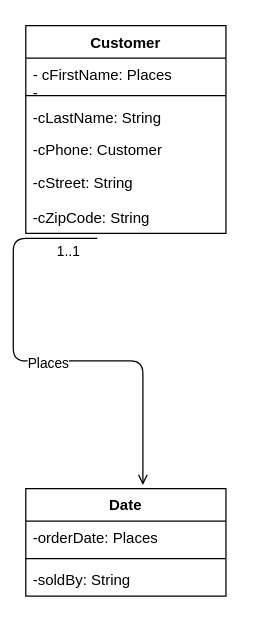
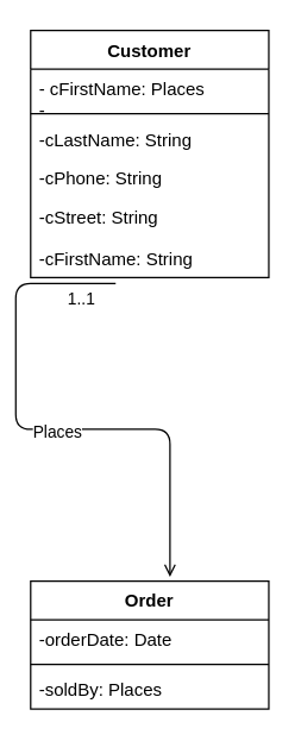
  <mxCell id="0" />
  <mxCell id="1" parent="0" />
  <mxCell id="2" value="Customer" style="swimlane;fontStyle=1;align=center;verticalAlign=top;childLayout=stackLayout;horizontal=1;startSize=26;horizontalStack=0;resizeParent=1;resizeParentMax=0;resizeLast=0;collapsible=1;marginBottom=0;" vertex="1" parent="1"><mxGeometry x="20" y="20" width="160" height="166" as="geometry" /></mxCell>
  <mxCell id="3" value="- cFirstName: Places&#10;-" style="text;strokeColor=none;fillColor=none;align=left;verticalAlign=top;spacingLeft=4;spacingRight=4;overflow=hidden;rotatable=0;points=[[0,0.5],[1,0.5]];portConstraint=eastwest;" vertex="1" parent="2"><mxGeometry y="26" width="160" height="26" as="geometry" /></mxCell>
  <mxCell id="4" value="" style="line;strokeWidth=1;fillColor=none;align=left;verticalAlign=middle;spacingTop=-1;spacingLeft=3;spacingRight=3;rotatable=0;labelPosition=right;points=[];portConstraint=eastwest;" vertex="1" parent="2"><mxGeometry y="52" width="160" height="8" as="geometry" /></mxCell>
  <mxCell id="5" value="-cLastName: String" style="text;strokeColor=none;fillColor=none;align=left;verticalAlign=top;spacingLeft=4;spacingRight=4;overflow=hidden;rotatable=0;points=[[0,0.5],[1,0.5]];portConstraint=eastwest;" vertex="1" parent="2"><mxGeometry y="60" width="160" height="26" as="geometry" /></mxCell>
- <mxCell id="6" value="-cPhone: Customer" style="text;strokeColor=none;fillColor=none;align=left;verticalAlign=top;spacingLeft=4;spacingRight=4;overflow=hidden;rotatable=0;points=[[0,0.5],[1,0.5]];portConstraint=eastwest;" vertex="1" parent="2"><mxGeometry y="86" width="160" height="26" as="geometry" /></mxCell>
+ <mxCell id="6" value="-cPhone: String" style="text;strokeColor=none;fillColor=none;align=left;verticalAlign=top;spacingLeft=4;spacingRight=4;overflow=hidden;rotatable=0;points=[[0,0.5],[1,0.5]];portConstraint=eastwest;" vertex="1" parent="2"><mxGeometry y="86" width="160" height="26" as="geometry" /></mxCell>
  <mxCell id="7" value="-cStreet: String" style="text;strokeColor=none;fillColor=none;align=left;verticalAlign=top;spacingLeft=4;spacingRight=4;overflow=hidden;rotatable=0;points=[[0,0.5],[1,0.5]];portConstraint=eastwest;" vertex="1" parent="2"><mxGeometry y="112" width="160" height="28" as="geometry" /></mxCell>
- <mxCell id="8" value="-cZipCode: String" style="text;strokeColor=none;fillColor=none;align=left;verticalAlign=top;spacingLeft=4;spacingRight=4;overflow=hidden;rotatable=0;points=[[0,0.5],[1,0.5]];portConstraint=eastwest;" vertex="1" parent="2"><mxGeometry y="140" width="160" height="26" as="geometry" /></mxCell>
- <mxCell id="9" value="Date" style="swimlane;fontStyle=1;align=center;verticalAlign=top;childLayout=stackLayout;horizontal=1;startSize=26;horizontalStack=0;resizeParent=1;resizeParentMax=0;resizeLast=0;collapsible=1;marginBottom=0;" vertex="1" parent="1"><mxGeometry x="20" y="390" width="160" height="86" as="geometry" /></mxCell>
- <mxCell id="10" value="-orderDate: Places" style="text;strokeColor=none;fillColor=none;align=left;verticalAlign=top;spacingLeft=4;spacingRight=4;overflow=hidden;rotatable=0;points=[[0,0.5],[1,0.5]];portConstraint=eastwest;" vertex="1" parent="9"><mxGeometry y="26" width="160" height="26" as="geometry" /></mxCell>
+ <mxCell id="8" value="-cFirstName: String" style="text;strokeColor=none;fillColor=none;align=left;verticalAlign=top;spacingLeft=4;spacingRight=4;overflow=hidden;rotatable=0;points=[[0,0.5],[1,0.5]];portConstraint=eastwest;" vertex="1" parent="2"><mxGeometry y="140" width="160" height="26" as="geometry" /></mxCell>
+ <mxCell id="9" value="Order" style="swimlane;fontStyle=1;align=center;verticalAlign=top;childLayout=stackLayout;horizontal=1;startSize=26;horizontalStack=0;resizeParent=1;resizeParentMax=0;resizeLast=0;collapsible=1;marginBottom=0;" vertex="1" parent="1"><mxGeometry x="20" y="390" width="160" height="86" as="geometry" /></mxCell>
+ <mxCell id="10" value="-orderDate: Date" style="text;strokeColor=none;fillColor=none;align=left;verticalAlign=top;spacingLeft=4;spacingRight=4;overflow=hidden;rotatable=0;points=[[0,0.5],[1,0.5]];portConstraint=eastwest;" vertex="1" parent="9"><mxGeometry y="26" width="160" height="26" as="geometry" /></mxCell>
  <mxCell id="11" value="" style="line;strokeWidth=1;fillColor=none;align=left;verticalAlign=middle;spacingTop=-1;spacingLeft=3;spacingRight=3;rotatable=0;labelPosition=right;points=[];portConstraint=eastwest;" vertex="1" parent="9"><mxGeometry y="52" width="160" height="8" as="geometry" /></mxCell>
- <mxCell id="12" value="-soldBy: String" style="text;strokeColor=none;fillColor=none;align=left;verticalAlign=top;spacingLeft=4;spacingRight=4;overflow=hidden;rotatable=0;points=[[0,0.5],[1,0.5]];portConstraint=eastwest;" vertex="1" parent="9"><mxGeometry y="60" width="160" height="26" as="geometry" /></mxCell>
+ <mxCell id="12" value="-soldBy: Places" style="text;strokeColor=none;fillColor=none;align=left;verticalAlign=top;spacingLeft=4;spacingRight=4;overflow=hidden;rotatable=0;points=[[0,0.5],[1,0.5]];portConstraint=eastwest;" vertex="1" parent="9"><mxGeometry y="60" width="160" height="26" as="geometry" /></mxCell>
  <mxCell id="13" value="" style="endArrow=open;html=1;edgeStyle=orthogonalEdgeStyle;entryX=0.585;entryY=-0.033;entryDx=0;entryDy=0;entryPerimeter=0;exitX=0.357;exitY=1.154;exitDx=0;exitDy=0;exitPerimeter=0;" edge="1" parent="1" source="8" target="9"><mxGeometry relative="1" as="geometry"><mxPoint x="70" y="250" as="sourcePoint" /><mxPoint x="310" y="310" as="targetPoint" /></mxGeometry></mxCell>
  <mxCell id="14" value="1..1" style="edgeLabel;html=1;align=center;verticalAlign=middle;resizable=0;points=[];" vertex="1" connectable="0" parent="13"><mxGeometry x="-0.871" y="10" relative="1" as="geometry"><mxPoint as="offset" /></mxGeometry></mxCell>
  <mxCell id="15" value="Places" style="edgeLabel;html=1;align=center;verticalAlign=middle;resizable=0;points=[];" vertex="1" connectable="0" parent="13"><mxGeometry x="0.108" y="-1" relative="1" as="geometry"><mxPoint x="-11" as="offset" /></mxGeometry></mxCell>
